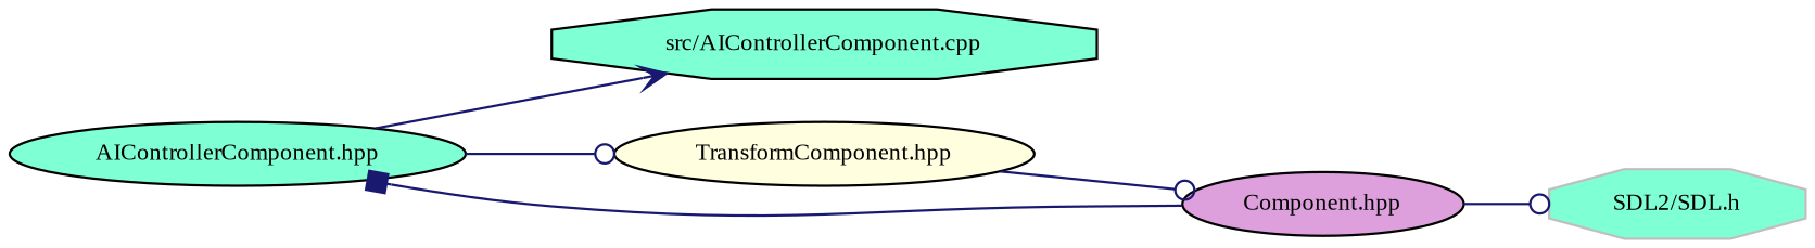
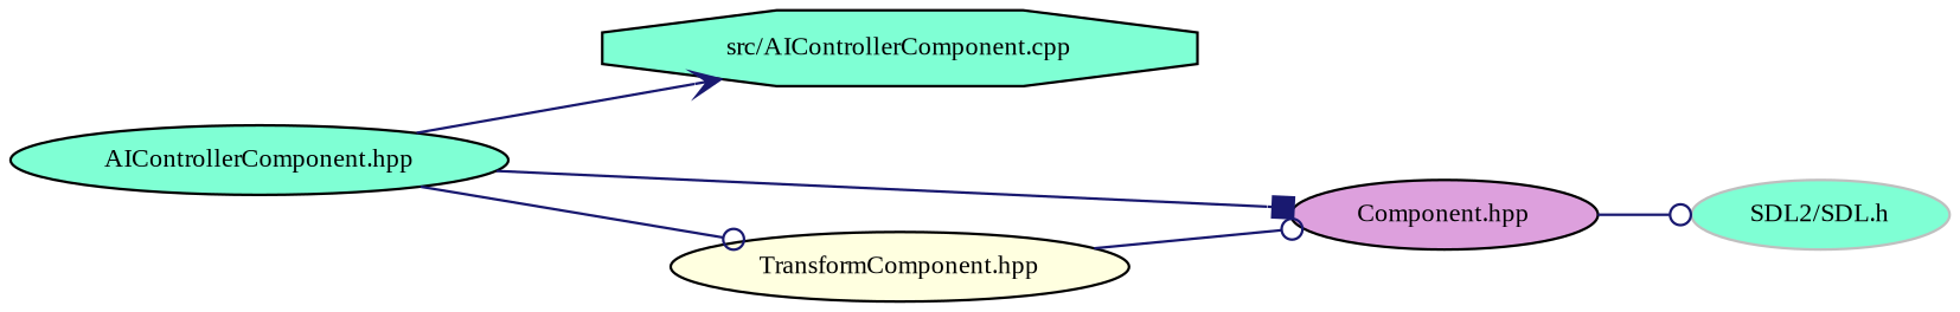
  digraph {
    fontname="Liberation Serif"
    rankdir=LR
    node [color=black fillcolor=aquamarine fontname="Liberation Serif" fontsize=10 shape=ellipse style=filled]
    edge [arrowhead=odot color=midnightblue fontname="Liberation Serif" fontsize=10 labelfontname=Helvetica labelfontsize=10 style=solid]
    n1 [fontcolor=black height=0.2 label="src/AIControllerComponent.cpp" shape=octagon width=0.4]
    n2 [height=0.2 label="AIControllerComponent.hpp" width=0.4]
    n3 [fillcolor=plum height=0.2 label="Component.hpp" width=0.4]
    n4 [fillcolor=lightyellow height=0.2 label="TransformComponent.hpp" width=0.4]
-   n5 [color=grey75 height=0.2 label="SDL2/SDL.h" shape=octagon width=0.4]
+   n5 [color=grey75 height=0.2 label="SDL2/SDL.h" width=0.4]
    n2 -> n1 [arrowhead=vee]
-   n3 -> n2 [arrowhead=box]
+   n2 -> n3 [arrowhead=box]
    n2 -> n4
    n3 -> n5
    n4 -> n3
  }
